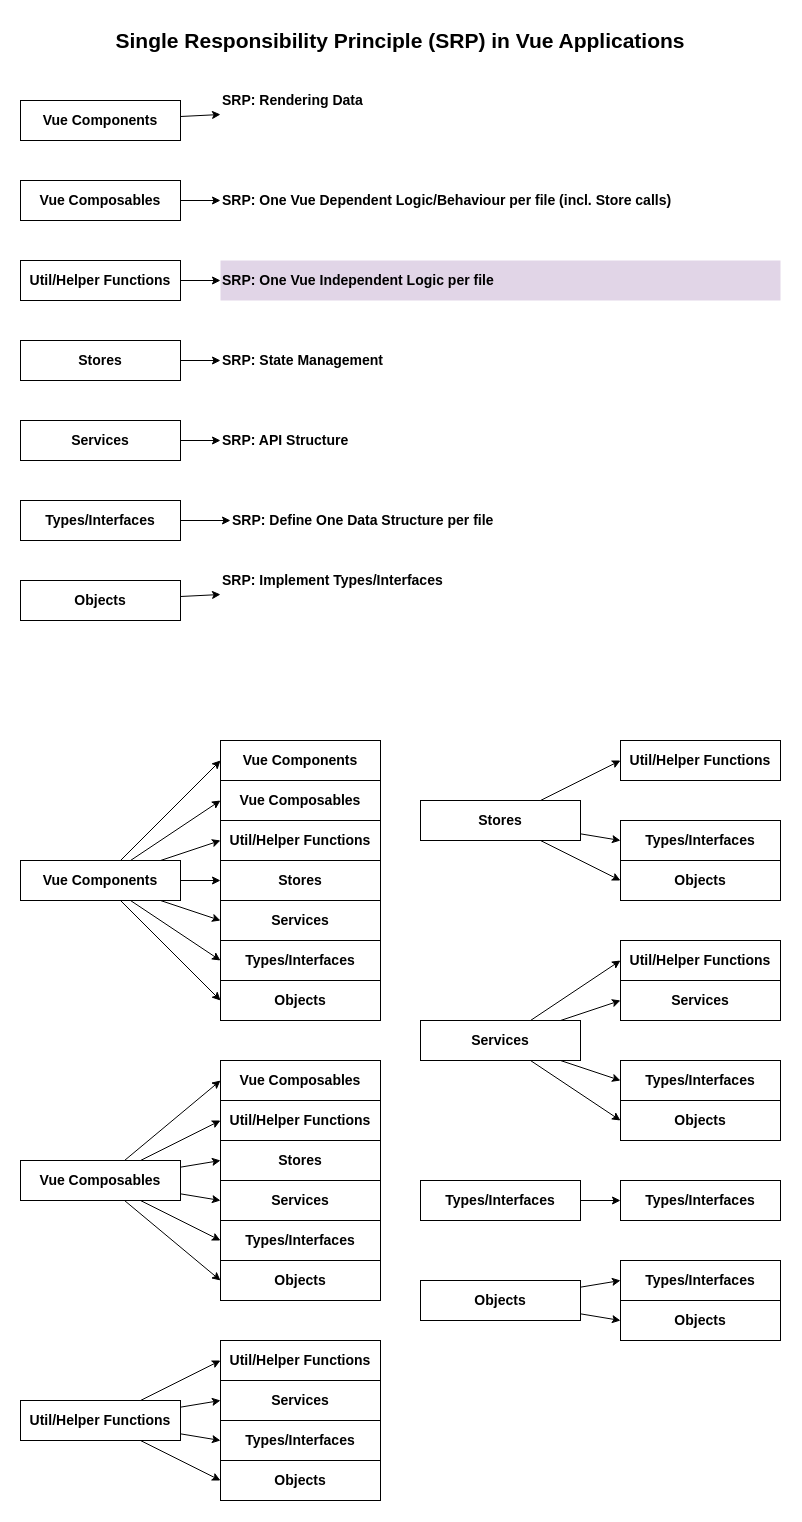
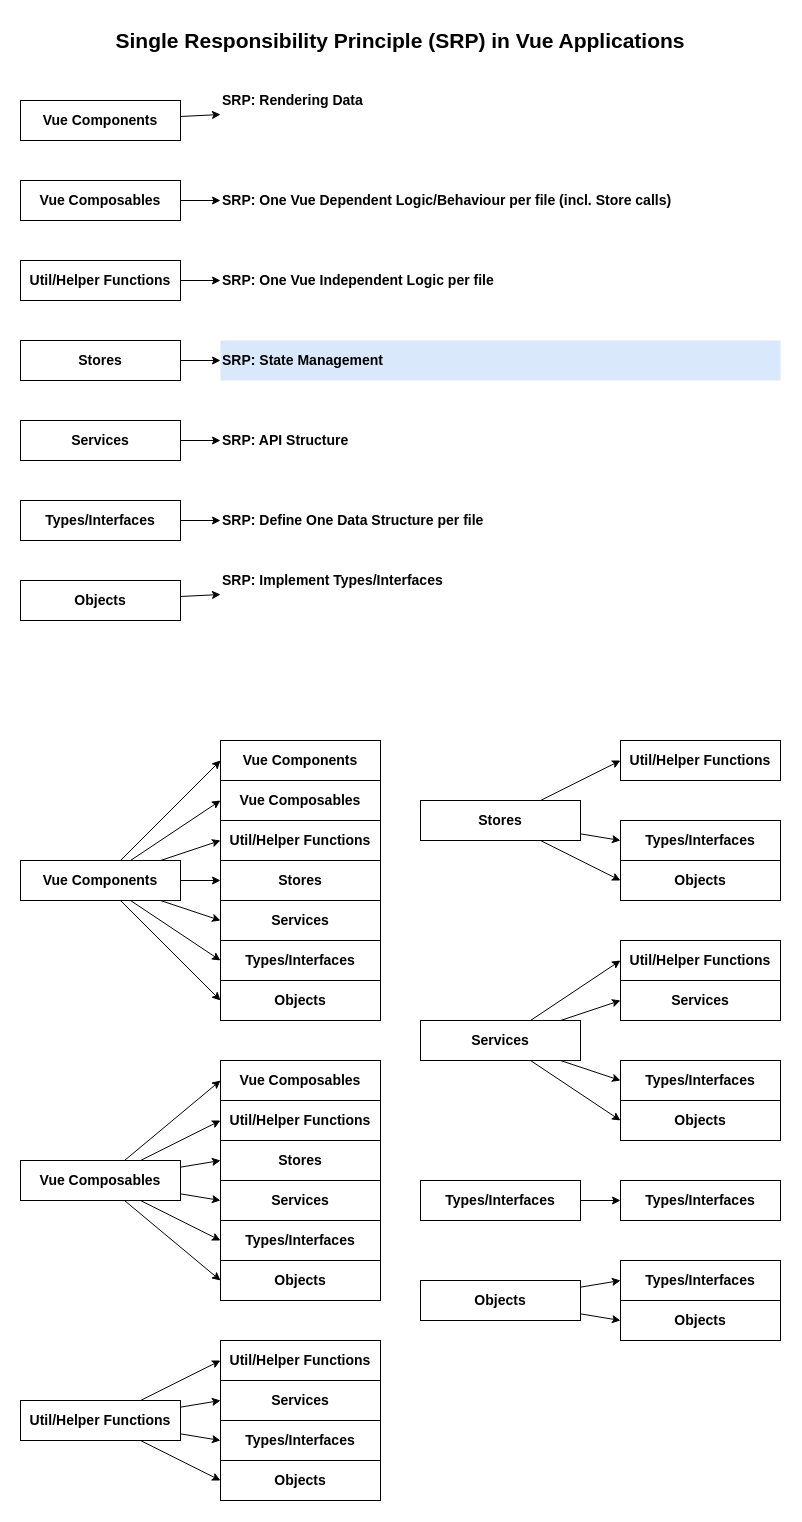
  <mxCell id="0" />
  <mxCell id="1" parent="0" />
  <mxCell id="2" value="&lt;b&gt;&lt;font style=&quot;font-size: 21px;&quot;&gt;Single Responsibility Principle (SRP) in Vue Applications&lt;/font&gt;&lt;/b&gt;" style="rounded=0;whiteSpace=wrap;html=1;strokeColor=none;" parent="1" vertex="1"><mxGeometry x="20" y="20" width="760" height="40" as="geometry" /></mxCell>
  <mxCell id="3" value="" style="rounded=0;orthogonalLoop=1;jettySize=auto;html=1;" parent="1" source="4" target="5" edge="1"><mxGeometry relative="1" as="geometry" /></mxCell>
  <mxCell id="4" value="&lt;b&gt;&lt;font style=&quot;font-size: 14px;&quot;&gt;Vue Components&lt;/font&gt;&lt;/b&gt;" style="rounded=0;whiteSpace=wrap;html=1;" parent="1" vertex="1"><mxGeometry x="20" y="100" width="160" height="40" as="geometry" /></mxCell>
  <mxCell id="5" value="&lt;b&gt;&lt;font style=&quot;font-size: 14px;&quot;&gt;SRP: Rendering Data&lt;/font&gt;&lt;/b&gt;" style="rounded=0;whiteSpace=wrap;html=1;strokeColor=none;align=left;" parent="1" vertex="1"><mxGeometry x="220" y="80" width="560" height="40" as="geometry" /></mxCell>
  <mxCell id="6" value="" style="rounded=0;orthogonalLoop=1;jettySize=auto;html=1;" parent="1" source="7" target="8" edge="1"><mxGeometry relative="1" as="geometry" /></mxCell>
  <mxCell id="7" value="&lt;b&gt;&lt;font style=&quot;font-size: 14px;&quot;&gt;Vue Composables&lt;/font&gt;&lt;/b&gt;" style="rounded=0;whiteSpace=wrap;html=1;" parent="1" vertex="1"><mxGeometry x="20" y="180" width="160" height="40" as="geometry" /></mxCell>
  <mxCell id="8" value="&lt;b&gt;&lt;font style=&quot;font-size: 14px;&quot;&gt;SRP: One Vue Dependent Logic/Behaviour per file (incl. Store calls)&lt;/font&gt;&lt;/b&gt;" style="rounded=0;whiteSpace=wrap;html=1;strokeColor=none;align=left;" parent="1" vertex="1"><mxGeometry x="220" y="180" width="560" height="40" as="geometry" /></mxCell>
  <mxCell id="9" value="" style="rounded=0;orthogonalLoop=1;jettySize=auto;html=1;" parent="1" source="10" target="11" edge="1"><mxGeometry relative="1" as="geometry" /></mxCell>
  <mxCell id="10" value="&lt;b&gt;&lt;font style=&quot;font-size: 14px;&quot;&gt;Util/Helper Functions&lt;/font&gt;&lt;/b&gt;" style="rounded=0;whiteSpace=wrap;html=1;" parent="1" vertex="1"><mxGeometry x="20" y="260" width="160" height="40" as="geometry" /></mxCell>
- <mxCell id="11" value="&lt;b&gt;&lt;font style=&quot;font-size: 14px;&quot;&gt;SRP: One Vue Independent Logic per file&lt;/font&gt;&lt;/b&gt;" style="rounded=0;whiteSpace=wrap;html=1;strokeColor=none;align=left;fillColor=#e1d5e7;" parent="1" vertex="1"><mxGeometry x="220" y="260" width="560" height="40" as="geometry" /></mxCell>
+ <mxCell id="11" value="&lt;b&gt;&lt;font style=&quot;font-size: 14px;&quot;&gt;SRP: One Vue Independent Logic per file&lt;/font&gt;&lt;/b&gt;" style="rounded=0;whiteSpace=wrap;html=1;strokeColor=none;align=left;" parent="1" vertex="1"><mxGeometry x="220" y="260" width="560" height="40" as="geometry" /></mxCell>
  <mxCell id="12" value="" style="rounded=0;orthogonalLoop=1;jettySize=auto;html=1;" parent="1" source="13" target="14" edge="1"><mxGeometry relative="1" as="geometry" /></mxCell>
  <mxCell id="13" value="&lt;b&gt;&lt;font style=&quot;font-size: 14px;&quot;&gt;Stores&lt;/font&gt;&lt;/b&gt;" style="rounded=0;whiteSpace=wrap;html=1;" parent="1" vertex="1"><mxGeometry x="20" y="340" width="160" height="40" as="geometry" /></mxCell>
- <mxCell id="14" value="&lt;b&gt;&lt;font style=&quot;font-size: 14px;&quot;&gt;SRP: State Management&lt;/font&gt;&lt;/b&gt;" style="rounded=0;whiteSpace=wrap;html=1;strokeColor=none;align=left;" parent="1" vertex="1"><mxGeometry x="220" y="340" width="560" height="40" as="geometry" /></mxCell>
+ <mxCell id="14" value="&lt;b&gt;&lt;font style=&quot;font-size: 14px;&quot;&gt;SRP: State Management&lt;/font&gt;&lt;/b&gt;" style="rounded=0;whiteSpace=wrap;html=1;strokeColor=none;align=left;fillColor=#dae8fc;" parent="1" vertex="1"><mxGeometry x="220" y="340" width="560" height="40" as="geometry" /></mxCell>
  <mxCell id="15" value="" style="rounded=0;orthogonalLoop=1;jettySize=auto;html=1;" parent="1" source="16" target="17" edge="1"><mxGeometry relative="1" as="geometry" /></mxCell>
  <mxCell id="16" value="&lt;b&gt;&lt;font style=&quot;font-size: 14px;&quot;&gt;Services&lt;/font&gt;&lt;/b&gt;" style="rounded=0;whiteSpace=wrap;html=1;" parent="1" vertex="1"><mxGeometry x="20" y="420" width="160" height="40" as="geometry" /></mxCell>
  <mxCell id="17" value="&lt;b&gt;&lt;font style=&quot;font-size: 14px;&quot;&gt;SRP: API Structure&lt;/font&gt;&lt;/b&gt;" style="rounded=0;whiteSpace=wrap;html=1;strokeColor=none;align=left;" parent="1" vertex="1"><mxGeometry x="220" y="420" width="560" height="40" as="geometry" /></mxCell>
  <mxCell id="18" style="rounded=0;orthogonalLoop=1;jettySize=auto;html=1;entryX=0;entryY=0.5;entryDx=0;entryDy=0;" parent="1" source="25" target="29" edge="1"><mxGeometry relative="1" as="geometry" /></mxCell>
  <mxCell id="19" style="rounded=0;orthogonalLoop=1;jettySize=auto;html=1;entryX=0;entryY=0.5;entryDx=0;entryDy=0;" parent="1" source="25" target="26" edge="1"><mxGeometry relative="1" as="geometry" /></mxCell>
  <mxCell id="20" style="rounded=0;orthogonalLoop=1;jettySize=auto;html=1;entryX=0;entryY=0.5;entryDx=0;entryDy=0;" parent="1" source="25" target="27" edge="1"><mxGeometry relative="1" as="geometry" /></mxCell>
  <mxCell id="21" style="rounded=0;orthogonalLoop=1;jettySize=auto;html=1;entryX=0;entryY=0.5;entryDx=0;entryDy=0;" parent="1" source="25" target="30" edge="1"><mxGeometry relative="1" as="geometry" /></mxCell>
  <mxCell id="22" style="rounded=0;orthogonalLoop=1;jettySize=auto;html=1;entryX=0;entryY=0.5;entryDx=0;entryDy=0;" parent="1" source="25" target="28" edge="1"><mxGeometry relative="1" as="geometry" /></mxCell>
  <mxCell id="23" style="rounded=0;orthogonalLoop=1;jettySize=auto;html=1;entryX=0;entryY=0.5;entryDx=0;entryDy=0;" edge="1" parent="1" source="25" target="67"><mxGeometry relative="1" as="geometry" /></mxCell>
  <mxCell id="24" style="rounded=0;orthogonalLoop=1;jettySize=auto;html=1;entryX=0;entryY=0.5;entryDx=0;entryDy=0;" edge="1" parent="1" source="25" target="68"><mxGeometry relative="1" as="geometry" /></mxCell>
  <mxCell id="25" value="&lt;b&gt;&lt;font style=&quot;font-size: 14px;&quot;&gt;Vue Components&lt;/font&gt;&lt;/b&gt;" style="rounded=0;whiteSpace=wrap;html=1;" parent="1" vertex="1"><mxGeometry x="20" y="860" width="160" height="40" as="geometry" /></mxCell>
  <mxCell id="26" value="&lt;b&gt;&lt;font style=&quot;font-size: 14px;&quot;&gt;Vue Composables&lt;/font&gt;&lt;/b&gt;" style="rounded=0;whiteSpace=wrap;html=1;" parent="1" vertex="1"><mxGeometry x="220" y="780" width="160" height="40" as="geometry" /></mxCell>
  <mxCell id="27" value="&lt;b&gt;&lt;font style=&quot;font-size: 14px;&quot;&gt;Util/Helper Functions&lt;/font&gt;&lt;/b&gt;" style="rounded=0;whiteSpace=wrap;html=1;" parent="1" vertex="1"><mxGeometry x="220" y="820" width="160" height="40" as="geometry" /></mxCell>
  <mxCell id="28" value="&lt;b&gt;&lt;font style=&quot;font-size: 14px;&quot;&gt;Stores&lt;/font&gt;&lt;/b&gt;" style="rounded=0;whiteSpace=wrap;html=1;" parent="1" vertex="1"><mxGeometry x="220" y="860" width="160" height="40" as="geometry" /></mxCell>
  <mxCell id="29" value="&lt;b&gt;&lt;font style=&quot;font-size: 14px;&quot;&gt;Vue Components&lt;/font&gt;&lt;/b&gt;" style="rounded=0;whiteSpace=wrap;html=1;" parent="1" vertex="1"><mxGeometry x="220" y="740" width="160" height="40" as="geometry" /></mxCell>
  <mxCell id="30" value="&lt;b&gt;&lt;font style=&quot;font-size: 14px;&quot;&gt;Services&lt;/font&gt;&lt;/b&gt;" style="rounded=0;whiteSpace=wrap;html=1;" parent="1" vertex="1"><mxGeometry x="220" y="900" width="160" height="40" as="geometry" /></mxCell>
  <mxCell id="31" style="rounded=0;orthogonalLoop=1;jettySize=auto;html=1;entryX=0;entryY=0.5;entryDx=0;entryDy=0;" parent="1" source="37" target="38" edge="1"><mxGeometry relative="1" as="geometry" /></mxCell>
  <mxCell id="32" style="rounded=0;orthogonalLoop=1;jettySize=auto;html=1;entryX=0;entryY=0.5;entryDx=0;entryDy=0;" parent="1" source="37" target="39" edge="1"><mxGeometry relative="1" as="geometry" /></mxCell>
  <mxCell id="33" style="rounded=0;orthogonalLoop=1;jettySize=auto;html=1;entryX=0;entryY=0.5;entryDx=0;entryDy=0;" parent="1" source="37" target="41" edge="1"><mxGeometry relative="1" as="geometry" /></mxCell>
  <mxCell id="34" style="rounded=0;orthogonalLoop=1;jettySize=auto;html=1;entryX=0;entryY=0.5;entryDx=0;entryDy=0;" parent="1" source="37" target="40" edge="1"><mxGeometry relative="1" as="geometry" /></mxCell>
  <mxCell id="35" style="rounded=0;orthogonalLoop=1;jettySize=auto;html=1;entryX=0;entryY=0.5;entryDx=0;entryDy=0;" edge="1" parent="1" source="37" target="69"><mxGeometry relative="1" as="geometry" /></mxCell>
  <mxCell id="36" style="rounded=0;orthogonalLoop=1;jettySize=auto;html=1;entryX=0;entryY=0.5;entryDx=0;entryDy=0;" edge="1" parent="1" source="37" target="70"><mxGeometry relative="1" as="geometry" /></mxCell>
  <mxCell id="37" value="&lt;b&gt;&lt;font style=&quot;font-size: 14px;&quot;&gt;Vue Composables&lt;/font&gt;&lt;/b&gt;" style="rounded=0;whiteSpace=wrap;html=1;" parent="1" vertex="1"><mxGeometry x="20" y="1160" width="160" height="40" as="geometry" /></mxCell>
  <mxCell id="38" value="&lt;b&gt;&lt;font style=&quot;font-size: 14px;&quot;&gt;Vue Composables&lt;/font&gt;&lt;/b&gt;" style="rounded=0;whiteSpace=wrap;html=1;" parent="1" vertex="1"><mxGeometry x="220" y="1060" width="160" height="40" as="geometry" /></mxCell>
  <mxCell id="39" value="&lt;b&gt;&lt;font style=&quot;font-size: 14px;&quot;&gt;Util/Helper Functions&lt;/font&gt;&lt;/b&gt;" style="rounded=0;whiteSpace=wrap;html=1;" parent="1" vertex="1"><mxGeometry x="220" y="1100" width="160" height="40" as="geometry" /></mxCell>
  <mxCell id="40" value="&lt;b&gt;&lt;font style=&quot;font-size: 14px;&quot;&gt;Stores&lt;/font&gt;&lt;/b&gt;" style="rounded=0;whiteSpace=wrap;html=1;" parent="1" vertex="1"><mxGeometry x="220" y="1140" width="160" height="40" as="geometry" /></mxCell>
  <mxCell id="41" value="&lt;b&gt;&lt;font style=&quot;font-size: 14px;&quot;&gt;Services&lt;/font&gt;&lt;/b&gt;" style="rounded=0;whiteSpace=wrap;html=1;" parent="1" vertex="1"><mxGeometry x="220" y="1180" width="160" height="40" as="geometry" /></mxCell>
  <mxCell id="42" style="rounded=0;orthogonalLoop=1;jettySize=auto;html=1;entryX=0;entryY=0.5;entryDx=0;entryDy=0;" parent="1" source="46" target="47" edge="1"><mxGeometry relative="1" as="geometry" /></mxCell>
  <mxCell id="43" style="rounded=0;orthogonalLoop=1;jettySize=auto;html=1;entryX=0;entryY=0.5;entryDx=0;entryDy=0;" parent="1" source="46" target="48" edge="1"><mxGeometry relative="1" as="geometry" /></mxCell>
  <mxCell id="44" style="rounded=0;orthogonalLoop=1;jettySize=auto;html=1;entryX=0;entryY=0.5;entryDx=0;entryDy=0;" edge="1" parent="1" source="46" target="71"><mxGeometry relative="1" as="geometry" /></mxCell>
  <mxCell id="45" style="rounded=0;orthogonalLoop=1;jettySize=auto;html=1;entryX=0;entryY=0.5;entryDx=0;entryDy=0;" edge="1" parent="1" source="46" target="72"><mxGeometry relative="1" as="geometry" /></mxCell>
  <mxCell id="46" value="&lt;b&gt;&lt;font style=&quot;font-size: 14px;&quot;&gt;Util/Helper Functions&lt;/font&gt;&lt;/b&gt;" style="rounded=0;whiteSpace=wrap;html=1;" parent="1" vertex="1"><mxGeometry x="20" y="1400" width="160" height="40" as="geometry" /></mxCell>
  <mxCell id="47" value="&lt;b&gt;&lt;font style=&quot;font-size: 14px;&quot;&gt;Util/Helper Functions&lt;/font&gt;&lt;/b&gt;" style="rounded=0;whiteSpace=wrap;html=1;" parent="1" vertex="1"><mxGeometry x="220" y="1340" width="160" height="40" as="geometry" /></mxCell>
  <mxCell id="48" value="&lt;b&gt;&lt;font style=&quot;font-size: 14px;&quot;&gt;Services&lt;/font&gt;&lt;/b&gt;" style="rounded=0;whiteSpace=wrap;html=1;" parent="1" vertex="1"><mxGeometry x="220" y="1380" width="160" height="40" as="geometry" /></mxCell>
  <mxCell id="49" style="rounded=0;orthogonalLoop=1;jettySize=auto;html=1;entryX=0;entryY=0.5;entryDx=0;entryDy=0;" parent="1" source="52" target="53" edge="1"><mxGeometry relative="1" as="geometry" /></mxCell>
  <mxCell id="50" style="rounded=0;orthogonalLoop=1;jettySize=auto;html=1;entryX=0;entryY=0.5;entryDx=0;entryDy=0;" edge="1" parent="1" source="52" target="73"><mxGeometry relative="1" as="geometry" /></mxCell>
  <mxCell id="51" style="rounded=0;orthogonalLoop=1;jettySize=auto;html=1;entryX=0;entryY=0.5;entryDx=0;entryDy=0;" edge="1" parent="1" source="52" target="74"><mxGeometry relative="1" as="geometry" /></mxCell>
  <mxCell id="52" value="&lt;b&gt;&lt;font style=&quot;font-size: 14px;&quot;&gt;Stores&lt;/font&gt;&lt;/b&gt;" style="rounded=0;whiteSpace=wrap;html=1;" parent="1" vertex="1"><mxGeometry x="420" y="800" width="160" height="40" as="geometry" /></mxCell>
  <mxCell id="53" value="&lt;b&gt;&lt;font style=&quot;font-size: 14px;&quot;&gt;Util/Helper Functions&lt;/font&gt;&lt;/b&gt;" style="rounded=0;whiteSpace=wrap;html=1;" parent="1" vertex="1"><mxGeometry x="620" y="740" width="160" height="40" as="geometry" /></mxCell>
  <mxCell id="54" style="rounded=0;orthogonalLoop=1;jettySize=auto;html=1;entryX=0;entryY=0.5;entryDx=0;entryDy=0;" parent="1" source="58" target="59" edge="1"><mxGeometry relative="1" as="geometry" /></mxCell>
  <mxCell id="55" style="rounded=0;orthogonalLoop=1;jettySize=auto;html=1;entryX=0;entryY=0.5;entryDx=0;entryDy=0;" parent="1" source="58" target="60" edge="1"><mxGeometry relative="1" as="geometry" /></mxCell>
  <mxCell id="56" style="rounded=0;orthogonalLoop=1;jettySize=auto;html=1;entryX=0;entryY=0.5;entryDx=0;entryDy=0;" edge="1" parent="1" source="58" target="75"><mxGeometry relative="1" as="geometry" /></mxCell>
  <mxCell id="57" style="rounded=0;orthogonalLoop=1;jettySize=auto;html=1;entryX=0;entryY=0.5;entryDx=0;entryDy=0;" edge="1" parent="1" source="58" target="76"><mxGeometry relative="1" as="geometry" /></mxCell>
  <mxCell id="58" value="&lt;b&gt;&lt;font style=&quot;font-size: 14px;&quot;&gt;Services&lt;/font&gt;&lt;/b&gt;" style="rounded=0;whiteSpace=wrap;html=1;" parent="1" vertex="1"><mxGeometry x="420" y="1020" width="160" height="40" as="geometry" /></mxCell>
  <mxCell id="59" value="&lt;b&gt;&lt;font style=&quot;font-size: 14px;&quot;&gt;Util/Helper Functions&lt;/font&gt;&lt;/b&gt;" style="rounded=0;whiteSpace=wrap;html=1;" parent="1" vertex="1"><mxGeometry x="620" y="940" width="160" height="40" as="geometry" /></mxCell>
  <mxCell id="60" value="&lt;b&gt;&lt;font style=&quot;font-size: 14px;&quot;&gt;Services&lt;/font&gt;&lt;/b&gt;" style="rounded=0;whiteSpace=wrap;html=1;" parent="1" vertex="1"><mxGeometry x="620" y="980" width="160" height="40" as="geometry" /></mxCell>
  <mxCell id="61" value="" style="rounded=0;orthogonalLoop=1;jettySize=auto;html=1;" edge="1" parent="1" source="62" target="63"><mxGeometry relative="1" as="geometry" /></mxCell>
  <mxCell id="62" value="&lt;b&gt;&lt;font style=&quot;font-size: 14px;&quot;&gt;Types/Interfaces&lt;/font&gt;&lt;/b&gt;" style="rounded=0;whiteSpace=wrap;html=1;" vertex="1" parent="1"><mxGeometry x="20" y="500" width="160" height="40" as="geometry" /></mxCell>
- <mxCell id="63" value="&lt;b&gt;&lt;font style=&quot;font-size: 14px;&quot;&gt;SRP: Define One Data Structure per file&lt;/font&gt;&lt;/b&gt;" style="rounded=0;whiteSpace=wrap;html=1;strokeColor=none;align=left;" vertex="1" parent="1"><mxGeometry x="230" y="500" width="560" height="40" as="geometry" /></mxCell>
+ <mxCell id="63" value="&lt;b&gt;&lt;font style=&quot;font-size: 14px;&quot;&gt;SRP: Define One Data Structure per file&lt;/font&gt;&lt;/b&gt;" style="rounded=0;whiteSpace=wrap;html=1;strokeColor=none;align=left;" vertex="1" parent="1"><mxGeometry x="220" y="500" width="560" height="40" as="geometry" /></mxCell>
  <mxCell id="64" value="" style="rounded=0;orthogonalLoop=1;jettySize=auto;html=1;" edge="1" parent="1" source="65" target="66"><mxGeometry relative="1" as="geometry" /></mxCell>
  <mxCell id="65" value="&lt;b&gt;&lt;font style=&quot;font-size: 14px;&quot;&gt;Objects&lt;/font&gt;&lt;/b&gt;" style="rounded=0;whiteSpace=wrap;html=1;" vertex="1" parent="1"><mxGeometry x="20" y="580" width="160" height="40" as="geometry" /></mxCell>
  <mxCell id="66" value="&lt;b&gt;&lt;font style=&quot;font-size: 14px;&quot;&gt;SRP: Implement Types/Interfaces&lt;/font&gt;&lt;/b&gt;" style="rounded=0;whiteSpace=wrap;html=1;strokeColor=none;align=left;" vertex="1" parent="1"><mxGeometry x="220" y="560" width="560" height="40" as="geometry" /></mxCell>
  <mxCell id="67" value="&lt;b&gt;&lt;font style=&quot;font-size: 14px;&quot;&gt;Types/Interfaces&lt;/font&gt;&lt;/b&gt;" style="rounded=0;whiteSpace=wrap;html=1;" vertex="1" parent="1"><mxGeometry x="220" y="940" width="160" height="40" as="geometry" /></mxCell>
  <mxCell id="68" value="&lt;b&gt;&lt;font style=&quot;font-size: 14px;&quot;&gt;Objects&lt;/font&gt;&lt;/b&gt;" style="rounded=0;whiteSpace=wrap;html=1;" vertex="1" parent="1"><mxGeometry x="220" y="980" width="160" height="40" as="geometry" /></mxCell>
  <mxCell id="69" value="&lt;b&gt;&lt;font style=&quot;font-size: 14px;&quot;&gt;Types/Interfaces&lt;/font&gt;&lt;/b&gt;" style="rounded=0;whiteSpace=wrap;html=1;" vertex="1" parent="1"><mxGeometry x="220" y="1220" width="160" height="40" as="geometry" /></mxCell>
  <mxCell id="70" value="&lt;b&gt;&lt;font style=&quot;font-size: 14px;&quot;&gt;Objects&lt;/font&gt;&lt;/b&gt;" style="rounded=0;whiteSpace=wrap;html=1;" vertex="1" parent="1"><mxGeometry x="220" y="1260" width="160" height="40" as="geometry" /></mxCell>
  <mxCell id="71" value="&lt;b&gt;&lt;font style=&quot;font-size: 14px;&quot;&gt;Types/Interfaces&lt;/font&gt;&lt;/b&gt;" style="rounded=0;whiteSpace=wrap;html=1;" vertex="1" parent="1"><mxGeometry x="220" y="1420" width="160" height="40" as="geometry" /></mxCell>
  <mxCell id="72" value="&lt;b&gt;&lt;font style=&quot;font-size: 14px;&quot;&gt;Objects&lt;/font&gt;&lt;/b&gt;" style="rounded=0;whiteSpace=wrap;html=1;" vertex="1" parent="1"><mxGeometry x="220" y="1460" width="160" height="40" as="geometry" /></mxCell>
  <mxCell id="73" value="&lt;b&gt;&lt;font style=&quot;font-size: 14px;&quot;&gt;Types/Interfaces&lt;/font&gt;&lt;/b&gt;" style="rounded=0;whiteSpace=wrap;html=1;" vertex="1" parent="1"><mxGeometry x="620" y="820" width="160" height="40" as="geometry" /></mxCell>
  <mxCell id="74" value="&lt;b&gt;&lt;font style=&quot;font-size: 14px;&quot;&gt;Objects&lt;/font&gt;&lt;/b&gt;" style="rounded=0;whiteSpace=wrap;html=1;" vertex="1" parent="1"><mxGeometry x="620" y="860" width="160" height="40" as="geometry" /></mxCell>
  <mxCell id="75" value="&lt;b&gt;&lt;font style=&quot;font-size: 14px;&quot;&gt;Types/Interfaces&lt;/font&gt;&lt;/b&gt;" style="rounded=0;whiteSpace=wrap;html=1;" vertex="1" parent="1"><mxGeometry x="620" y="1060" width="160" height="40" as="geometry" /></mxCell>
  <mxCell id="76" value="&lt;b&gt;&lt;font style=&quot;font-size: 14px;&quot;&gt;Objects&lt;/font&gt;&lt;/b&gt;" style="rounded=0;whiteSpace=wrap;html=1;" vertex="1" parent="1"><mxGeometry x="620" y="1100" width="160" height="40" as="geometry" /></mxCell>
  <mxCell id="77" style="rounded=0;orthogonalLoop=1;jettySize=auto;html=1;entryX=0;entryY=0.5;entryDx=0;entryDy=0;" edge="1" parent="1" source="78" target="79"><mxGeometry relative="1" as="geometry" /></mxCell>
  <mxCell id="78" value="&lt;b&gt;&lt;font style=&quot;font-size: 14px;&quot;&gt;Types/Interfaces&lt;/font&gt;&lt;/b&gt;" style="rounded=0;whiteSpace=wrap;html=1;" vertex="1" parent="1"><mxGeometry x="420" y="1180" width="160" height="40" as="geometry" /></mxCell>
  <mxCell id="79" value="&lt;b&gt;&lt;font style=&quot;font-size: 14px;&quot;&gt;Types/Interfaces&lt;/font&gt;&lt;/b&gt;" style="rounded=0;whiteSpace=wrap;html=1;" vertex="1" parent="1"><mxGeometry x="620" y="1180" width="160" height="40" as="geometry" /></mxCell>
  <mxCell id="80" style="rounded=0;orthogonalLoop=1;jettySize=auto;html=1;entryX=0;entryY=0.5;entryDx=0;entryDy=0;" edge="1" parent="1" source="82" target="83"><mxGeometry relative="1" as="geometry" /></mxCell>
  <mxCell id="81" style="rounded=0;orthogonalLoop=1;jettySize=auto;html=1;entryX=0;entryY=0.5;entryDx=0;entryDy=0;" edge="1" parent="1" source="82" target="84"><mxGeometry relative="1" as="geometry" /></mxCell>
  <mxCell id="82" value="&lt;b&gt;&lt;font style=&quot;font-size: 14px;&quot;&gt;Objects&lt;/font&gt;&lt;/b&gt;" style="rounded=0;whiteSpace=wrap;html=1;" vertex="1" parent="1"><mxGeometry x="420" y="1280" width="160" height="40" as="geometry" /></mxCell>
  <mxCell id="83" value="&lt;b&gt;&lt;font style=&quot;font-size: 14px;&quot;&gt;Types/Interfaces&lt;/font&gt;&lt;/b&gt;" style="rounded=0;whiteSpace=wrap;html=1;" vertex="1" parent="1"><mxGeometry x="620" y="1260" width="160" height="40" as="geometry" /></mxCell>
  <mxCell id="84" value="&lt;b&gt;&lt;font style=&quot;font-size: 14px;&quot;&gt;Objects&lt;/font&gt;&lt;/b&gt;" style="rounded=0;whiteSpace=wrap;html=1;" vertex="1" parent="1"><mxGeometry x="620" y="1300" width="160" height="40" as="geometry" /></mxCell>
